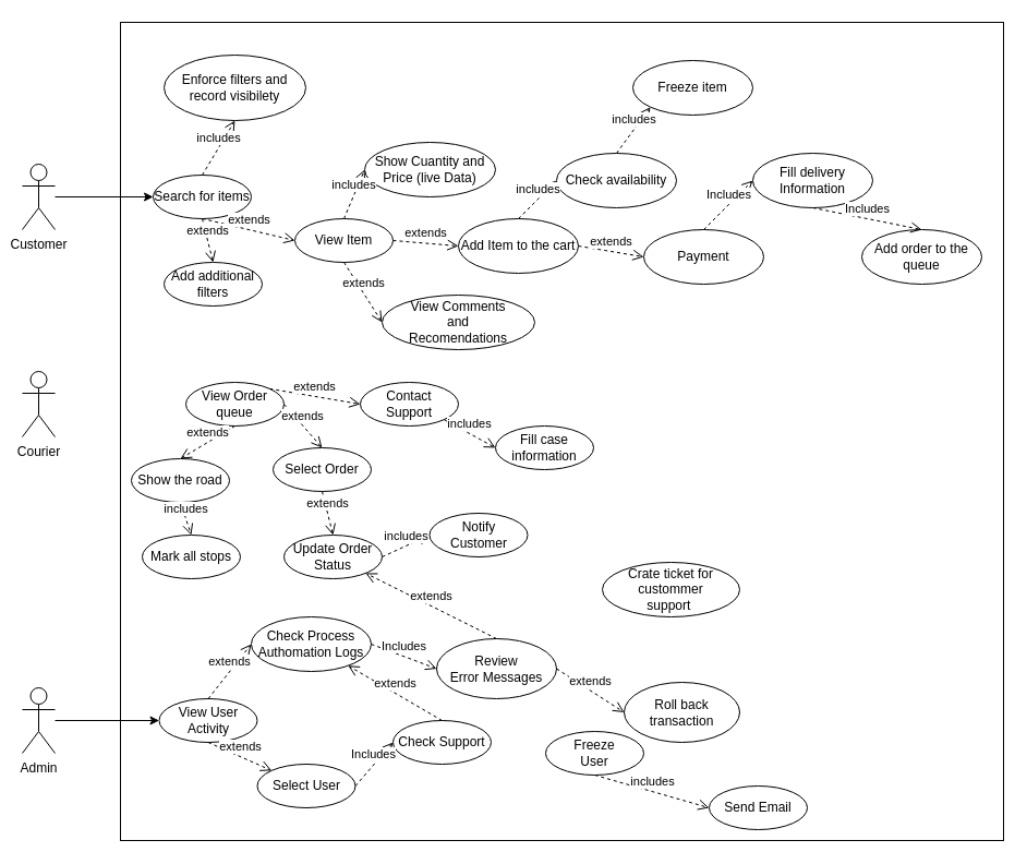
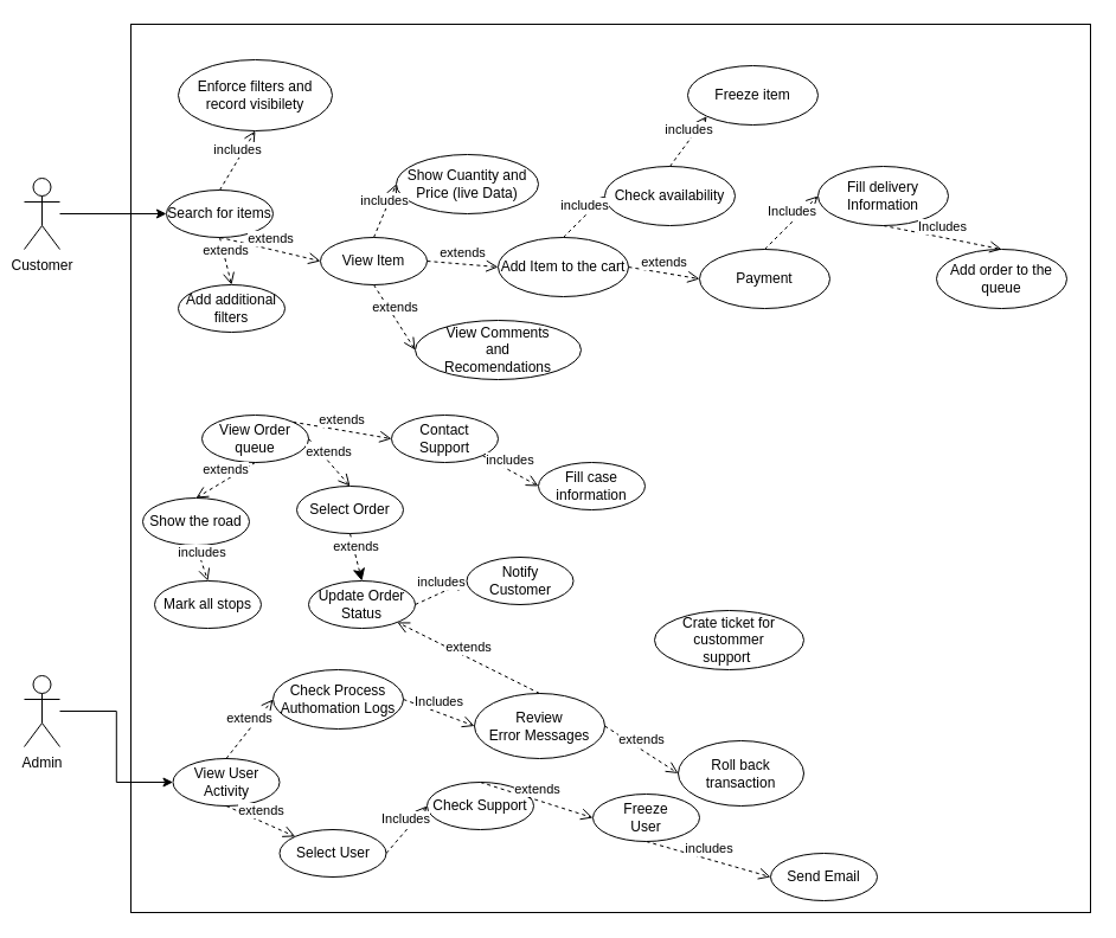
  <mxCell id="0" />
  <mxCell id="1" parent="0" />
  <mxCell id="2" value="" style="rounded=0;whiteSpace=wrap;html=1;" vertex="1" parent="1"><mxGeometry x="110" y="20" width="810" height="750" as="geometry" /></mxCell>
  <mxCell id="3" style="edgeStyle=orthogonalEdgeStyle;rounded=0;orthogonalLoop=1;jettySize=auto;html=1;entryX=0;entryY=0.5;entryDx=0;entryDy=0;" edge="1" parent="1" source="4" target="6"><mxGeometry relative="1" as="geometry" /></mxCell>
  <mxCell id="4" value="Customer" style="shape=umlActor;verticalLabelPosition=bottom;verticalAlign=top;html=1;outlineConnect=0;" vertex="1" parent="1"><mxGeometry x="20" y="150" width="30" height="60" as="geometry" /></mxCell>
- <mxCell id="5" value="Courier" style="shape=umlActor;verticalLabelPosition=bottom;verticalAlign=top;html=1;outlineConnect=0;" vertex="1" parent="1"><mxGeometry x="20" y="340" width="30" height="60" as="geometry" /></mxCell>
  <mxCell id="6" value="Search for items" style="ellipse;whiteSpace=wrap;html=1;" vertex="1" parent="1"><mxGeometry x="140" y="160" width="90" height="40" as="geometry" /></mxCell>
  <mxCell id="7" value="View Item" style="ellipse;whiteSpace=wrap;html=1;" vertex="1" parent="1"><mxGeometry x="270" y="200" width="90" height="40" as="geometry" /></mxCell>
  <mxCell id="8" value="extends" style="html=1;verticalAlign=bottom;endArrow=open;dashed=1;endSize=8;curved=0;rounded=0;exitX=0.5;exitY=1;exitDx=0;exitDy=0;entryX=0;entryY=0.5;entryDx=0;entryDy=0;" edge="1" parent="1" source="6" target="7"><mxGeometry relative="1" as="geometry"><mxPoint x="250" y="260" as="sourcePoint" /><mxPoint x="170" y="260" as="targetPoint" /></mxGeometry></mxCell>
  <mxCell id="9" value="Enforce filters and record visibilety" style="ellipse;whiteSpace=wrap;html=1;" vertex="1" parent="1"><mxGeometry x="150" y="50" width="130" height="60" as="geometry" /></mxCell>
  <mxCell id="10" value="includes" style="html=1;verticalAlign=bottom;endArrow=open;dashed=1;endSize=8;curved=0;rounded=0;exitX=0.5;exitY=0;exitDx=0;exitDy=0;entryX=0.5;entryY=1;entryDx=0;entryDy=0;" edge="1" parent="1" source="6" target="9"><mxGeometry relative="1" as="geometry"><mxPoint x="195" y="210" as="sourcePoint" /><mxPoint x="260" y="250" as="targetPoint" /></mxGeometry></mxCell>
  <mxCell id="11" value="View Order queue" style="ellipse;whiteSpace=wrap;html=1;" vertex="1" parent="1"><mxGeometry x="170" y="350" width="90" height="40" as="geometry" /></mxCell>
  <mxCell id="12" value="Show the road" style="ellipse;whiteSpace=wrap;html=1;" vertex="1" parent="1"><mxGeometry x="120" y="420" width="90" height="40" as="geometry" /></mxCell>
  <mxCell id="13" value="extends" style="html=1;verticalAlign=bottom;endArrow=open;dashed=1;endSize=8;curved=0;rounded=0;exitX=0.5;exitY=1;exitDx=0;exitDy=0;entryX=0.5;entryY=0;entryDx=0;entryDy=0;" edge="1" parent="1" source="11" target="12"><mxGeometry x="-0.005" relative="1" as="geometry"><mxPoint x="280" y="465" as="sourcePoint" /><mxPoint x="200" y="465" as="targetPoint" /><mxPoint as="offset" /></mxGeometry></mxCell>
  <mxCell id="14" value="Mark all stops" style="ellipse;whiteSpace=wrap;html=1;" vertex="1" parent="1"><mxGeometry x="130" y="490" width="90" height="40" as="geometry" /></mxCell>
  <mxCell id="15" value="includes" style="html=1;verticalAlign=bottom;endArrow=open;dashed=1;endSize=8;curved=0;rounded=0;exitX=0.5;exitY=1;exitDx=0;exitDy=0;entryX=0.5;entryY=0;entryDx=0;entryDy=0;" edge="1" parent="1" source="12" target="14"><mxGeometry relative="1" as="geometry"><mxPoint x="225" y="400" as="sourcePoint" /><mxPoint x="250" y="445" as="targetPoint" /></mxGeometry></mxCell>
  <mxCell id="16" value="Add additional filters" style="ellipse;whiteSpace=wrap;html=1;" vertex="1" parent="1"><mxGeometry x="150" y="240" width="90" height="40" as="geometry" /></mxCell>
  <mxCell id="17" value="extends" style="html=1;verticalAlign=bottom;endArrow=open;dashed=1;endSize=8;curved=0;rounded=0;exitX=0.5;exitY=1;exitDx=0;exitDy=0;entryX=0.5;entryY=0;entryDx=0;entryDy=0;" edge="1" parent="1" target="16" source="6"><mxGeometry relative="1" as="geometry"><mxPoint x="175" y="190" as="sourcePoint" /><mxPoint x="80" y="300" as="targetPoint" /></mxGeometry></mxCell>
  <mxCell id="18" style="edgeStyle=orthogonalEdgeStyle;rounded=0;orthogonalLoop=1;jettySize=auto;html=1;entryX=0;entryY=0.5;entryDx=0;entryDy=0;" edge="1" parent="1" source="19" target="47"><mxGeometry relative="1" as="geometry" /></mxCell>
- <mxCell id="19" value="Admin" style="shape=umlActor;verticalLabelPosition=bottom;verticalAlign=top;html=1;outlineConnect=0;" vertex="1" parent="1"><mxGeometry x="20" y="630" width="30" height="60" as="geometry" /></mxCell>
+ <mxCell id="19" value="Admin" style="shape=umlActor;verticalLabelPosition=bottom;verticalAlign=top;html=1;outlineConnect=0;" vertex="1" parent="1"><mxGeometry x="20" y="570" width="30" height="60" as="geometry" /></mxCell>
  <mxCell id="20" value="Show Cuantity and Price (live Data)" style="ellipse;whiteSpace=wrap;html=1;" vertex="1" parent="1"><mxGeometry x="334" y="130" width="120" height="50" as="geometry" /></mxCell>
  <mxCell id="21" value="includes" style="html=1;verticalAlign=bottom;endArrow=open;dashed=1;endSize=8;curved=0;rounded=0;exitX=0.5;exitY=0;exitDx=0;exitDy=0;entryX=0;entryY=0.5;entryDx=0;entryDy=0;" edge="1" parent="1" source="7" target="20"><mxGeometry x="0.0" relative="1" as="geometry"><mxPoint x="195" y="210" as="sourcePoint" /><mxPoint x="270" y="240" as="targetPoint" /><mxPoint as="offset" /></mxGeometry></mxCell>
  <mxCell id="22" value="View Comments&lt;br&gt;and&lt;br&gt;Recomendations" style="ellipse;whiteSpace=wrap;html=1;" vertex="1" parent="1"><mxGeometry x="350" y="270" width="140" height="50" as="geometry" /></mxCell>
  <mxCell id="23" value="extends" style="html=1;verticalAlign=bottom;endArrow=open;dashed=1;endSize=8;curved=0;rounded=0;exitX=0.5;exitY=1;exitDx=0;exitDy=0;entryX=0;entryY=0.5;entryDx=0;entryDy=0;" edge="1" parent="1" source="7" target="22"><mxGeometry x="0.0" relative="1" as="geometry"><mxPoint x="325" y="210" as="sourcePoint" /><mxPoint x="360" y="185" as="targetPoint" /><mxPoint as="offset" /></mxGeometry></mxCell>
  <mxCell id="24" value="Add Item to the cart" style="ellipse;whiteSpace=wrap;html=1;" vertex="1" parent="1"><mxGeometry x="420" y="200" width="110" height="50" as="geometry" /></mxCell>
  <mxCell id="25" value="extends" style="html=1;verticalAlign=bottom;endArrow=open;dashed=1;endSize=8;curved=0;rounded=0;exitX=1;exitY=0.5;exitDx=0;exitDy=0;entryX=0;entryY=0.5;entryDx=0;entryDy=0;" edge="1" parent="1" source="7" target="24"><mxGeometry x="0.012" relative="1" as="geometry"><mxPoint x="325" y="250" as="sourcePoint" /><mxPoint x="360" y="305" as="targetPoint" /><mxPoint as="offset" /></mxGeometry></mxCell>
  <mxCell id="26" value="Check availability" style="ellipse;whiteSpace=wrap;html=1;" vertex="1" parent="1"><mxGeometry x="510" y="140" width="110" height="50" as="geometry" /></mxCell>
  <mxCell id="27" value="includes" style="html=1;verticalAlign=bottom;endArrow=open;dashed=1;endSize=8;curved=0;rounded=0;exitX=0.5;exitY=0;exitDx=0;exitDy=0;entryX=0;entryY=0.5;entryDx=0;entryDy=0;" edge="1" parent="1" source="24" target="26"><mxGeometry x="0.012" relative="1" as="geometry"><mxPoint x="370" y="230" as="sourcePoint" /><mxPoint x="430" y="235" as="targetPoint" /><mxPoint as="offset" /></mxGeometry></mxCell>
  <mxCell id="28" value="Freeze item" style="ellipse;whiteSpace=wrap;html=1;" vertex="1" parent="1"><mxGeometry x="580" y="55" width="110" height="50" as="geometry" /></mxCell>
  <mxCell id="29" value="includes" style="html=1;verticalAlign=bottom;endArrow=open;dashed=1;endSize=8;curved=0;rounded=0;exitX=0.5;exitY=0;exitDx=0;exitDy=0;entryX=0;entryY=1;entryDx=0;entryDy=0;" edge="1" parent="1" source="26" target="28"><mxGeometry x="0.012" relative="1" as="geometry"><mxPoint x="485" y="210" as="sourcePoint" /><mxPoint x="520" y="175" as="targetPoint" /><mxPoint as="offset" /></mxGeometry></mxCell>
  <mxCell id="30" value="Payment" style="ellipse;whiteSpace=wrap;html=1;" vertex="1" parent="1"><mxGeometry x="590" y="210" width="110" height="50" as="geometry" /></mxCell>
  <mxCell id="31" value="extends" style="html=1;verticalAlign=bottom;endArrow=open;dashed=1;endSize=8;curved=0;rounded=0;exitX=1;exitY=0.5;exitDx=0;exitDy=0;entryX=0;entryY=0.5;entryDx=0;entryDy=0;" edge="1" parent="1" source="24" target="30"><mxGeometry x="0.002" relative="1" as="geometry"><mxPoint x="485" y="210" as="sourcePoint" /><mxPoint x="520" y="175" as="targetPoint" /><mxPoint as="offset" /></mxGeometry></mxCell>
  <mxCell id="32" value="Fill delivery&lt;br&gt;Information" style="ellipse;whiteSpace=wrap;html=1;" vertex="1" parent="1"><mxGeometry x="690" y="140" width="110" height="50" as="geometry" /></mxCell>
  <mxCell id="33" value="Includes" style="html=1;verticalAlign=bottom;endArrow=open;dashed=1;endSize=8;curved=0;rounded=0;exitX=0.5;exitY=0;exitDx=0;exitDy=0;entryX=0;entryY=0.5;entryDx=0;entryDy=0;" edge="1" parent="1" source="30" target="32"><mxGeometry x="0.002" relative="1" as="geometry"><mxPoint x="540" y="235" as="sourcePoint" /><mxPoint x="600" y="245" as="targetPoint" /><mxPoint as="offset" /></mxGeometry></mxCell>
  <mxCell id="34" value="Add order to the queue" style="ellipse;whiteSpace=wrap;html=1;" vertex="1" parent="1"><mxGeometry x="790" y="210" width="110" height="50" as="geometry" /></mxCell>
  <mxCell id="35" value="Includes" style="html=1;verticalAlign=bottom;endArrow=open;dashed=1;endSize=8;curved=0;rounded=0;exitX=0.5;exitY=1;exitDx=0;exitDy=0;entryX=0.5;entryY=0;entryDx=0;entryDy=0;" edge="1" parent="1" source="32" target="34"><mxGeometry x="0.002" relative="1" as="geometry"><mxPoint x="655" y="220" as="sourcePoint" /><mxPoint x="700" y="175" as="targetPoint" /><mxPoint as="offset" /></mxGeometry></mxCell>
  <mxCell id="36" value="Select Order" style="ellipse;whiteSpace=wrap;html=1;" vertex="1" parent="1"><mxGeometry x="250" y="410" width="90" height="40" as="geometry" /></mxCell>
  <mxCell id="37" value="extends" style="html=1;verticalAlign=bottom;endArrow=open;dashed=1;endSize=8;curved=0;rounded=0;exitX=1;exitY=0.5;exitDx=0;exitDy=0;entryX=0.5;entryY=0;entryDx=0;entryDy=0;" edge="1" parent="1" target="36" source="11"><mxGeometry x="-0.007" relative="1" as="geometry"><mxPoint x="290" y="335" as="sourcePoint" /><mxPoint x="275" y="410" as="targetPoint" /><mxPoint as="offset" /></mxGeometry></mxCell>
  <mxCell id="38" value="Update Order Status" style="ellipse;whiteSpace=wrap;html=1;" vertex="1" parent="1"><mxGeometry x="260" y="490" width="90" height="40" as="geometry" /></mxCell>
- <mxCell id="39" value="extends" style="html=1;verticalAlign=bottom;endArrow=open;dashed=1;endSize=8;curved=0;rounded=0;exitX=0.5;exitY=1;exitDx=0;exitDy=0;entryX=0.5;entryY=0;entryDx=0;entryDy=0;" edge="1" parent="1" source="36" target="38"><mxGeometry x="-0.005" relative="1" as="geometry"><mxPoint x="270" y="380" as="sourcePoint" /><mxPoint x="325" y="390" as="targetPoint" /><mxPoint as="offset" /></mxGeometry></mxCell>
+ <mxCell id="39" value="extends" style="html=1;verticalAlign=bottom;endArrow=classic;dashed=1;endSize=8;curved=0;rounded=0;exitX=0.5;exitY=1;exitDx=0;exitDy=0;entryX=0.5;entryY=0;entryDx=0;entryDy=0;" edge="1" parent="1" source="36" target="38"><mxGeometry x="-0.005" relative="1" as="geometry"><mxPoint x="270" y="380" as="sourcePoint" /><mxPoint x="325" y="390" as="targetPoint" /><mxPoint as="offset" /></mxGeometry></mxCell>
  <mxCell id="40" value="Notify&lt;br&gt;Customer" style="ellipse;whiteSpace=wrap;html=1;" vertex="1" parent="1"><mxGeometry x="393.5" y="470" width="90" height="40" as="geometry" /></mxCell>
  <mxCell id="41" value="includes" style="html=1;verticalAlign=bottom;endArrow=open;dashed=1;endSize=8;curved=0;rounded=0;exitX=1;exitY=0.5;exitDx=0;exitDy=0;entryX=0;entryY=0.5;entryDx=0;entryDy=0;" edge="1" parent="1" source="38" target="40"><mxGeometry x="-0.005" relative="1" as="geometry"><mxPoint x="370" y="410" as="sourcePoint" /><mxPoint x="410" y="460" as="targetPoint" /><mxPoint as="offset" /></mxGeometry></mxCell>
  <mxCell id="42" value="Contact&lt;br&gt;Support" style="ellipse;whiteSpace=wrap;html=1;" vertex="1" parent="1"><mxGeometry x="330" y="350" width="90" height="40" as="geometry" /></mxCell>
  <mxCell id="43" value="extends" style="html=1;verticalAlign=bottom;endArrow=open;dashed=1;endSize=8;curved=0;rounded=0;exitX=1;exitY=0;exitDx=0;exitDy=0;entryX=0;entryY=0.5;entryDx=0;entryDy=0;" edge="1" parent="1" source="11" target="42"><mxGeometry x="-0.005" relative="1" as="geometry"><mxPoint x="270" y="380" as="sourcePoint" /><mxPoint x="305" y="420" as="targetPoint" /><mxPoint as="offset" /></mxGeometry></mxCell>
  <mxCell id="44" value="Fill case&lt;br&gt;information" style="ellipse;whiteSpace=wrap;html=1;" vertex="1" parent="1"><mxGeometry x="454" y="390" width="90" height="40" as="geometry" /></mxCell>
  <mxCell id="45" value="includes" style="html=1;verticalAlign=bottom;endArrow=open;dashed=1;endSize=8;curved=0;rounded=0;exitX=1;exitY=1;exitDx=0;exitDy=0;entryX=0;entryY=0.5;entryDx=0;entryDy=0;" edge="1" parent="1" source="42" target="44"><mxGeometry x="-0.005" relative="1" as="geometry"><mxPoint x="257" y="366" as="sourcePoint" /><mxPoint x="340" y="380" as="targetPoint" /><mxPoint as="offset" /></mxGeometry></mxCell>
  <mxCell id="46" value="Check Process&lt;br&gt;Authomation Logs" style="ellipse;whiteSpace=wrap;html=1;" vertex="1" parent="1"><mxGeometry x="230" y="565" width="110" height="50" as="geometry" /></mxCell>
  <mxCell id="47" value="View User&lt;div&gt;Activity&lt;/div&gt;" style="ellipse;whiteSpace=wrap;html=1;" vertex="1" parent="1"><mxGeometry x="145.5" y="640" width="90" height="40" as="geometry" /></mxCell>
  <mxCell id="48" value="Select User" style="ellipse;whiteSpace=wrap;html=1;" vertex="1" parent="1"><mxGeometry x="235.5" y="700" width="90" height="40" as="geometry" /></mxCell>
  <mxCell id="49" value="Review&lt;br&gt;Error Messages" style="ellipse;whiteSpace=wrap;html=1;" vertex="1" parent="1"><mxGeometry x="400" y="585" width="110" height="55" as="geometry" /></mxCell>
  <mxCell id="50" value="Check Support" style="ellipse;whiteSpace=wrap;html=1;" vertex="1" parent="1"><mxGeometry x="360" y="660" width="90" height="40" as="geometry" /></mxCell>
  <mxCell id="51" value="Freeze&lt;br&gt;User" style="ellipse;whiteSpace=wrap;html=1;" vertex="1" parent="1"><mxGeometry x="500" y="670" width="90" height="40" as="geometry" /></mxCell>
  <mxCell id="52" value="Crate ticket for custommer&lt;br&gt;support&amp;nbsp;" style="ellipse;whiteSpace=wrap;html=1;" vertex="1" parent="1"><mxGeometry x="552" y="515" width="126" height="50" as="geometry" /></mxCell>
  <mxCell id="53" value="Roll back transaction" style="ellipse;whiteSpace=wrap;html=1;" vertex="1" parent="1"><mxGeometry x="572" y="625" width="106" height="55" as="geometry" /></mxCell>
  <mxCell id="54" value="Send Email" style="ellipse;whiteSpace=wrap;html=1;" vertex="1" parent="1"><mxGeometry x="650" y="720" width="90" height="40" as="geometry" /></mxCell>
  <mxCell id="55" value="extends" style="html=1;verticalAlign=bottom;endArrow=open;dashed=1;endSize=8;curved=0;rounded=0;exitX=0.5;exitY=1;exitDx=0;exitDy=0;entryX=0;entryY=0;entryDx=0;entryDy=0;" edge="1" parent="1" source="47" target="48"><mxGeometry relative="1" as="geometry"><mxPoint x="175" y="470" as="sourcePoint" /><mxPoint x="185" y="500" as="targetPoint" /></mxGeometry></mxCell>
  <mxCell id="56" value="Includes" style="html=1;verticalAlign=bottom;endArrow=open;dashed=1;endSize=8;curved=0;rounded=0;exitX=1;exitY=0.5;exitDx=0;exitDy=0;entryX=0;entryY=0.5;entryDx=0;entryDy=0;" edge="1" parent="1" source="48" target="50"><mxGeometry relative="1" as="geometry"><mxPoint x="201" y="690" as="sourcePoint" /><mxPoint x="251" y="730" as="targetPoint" /></mxGeometry></mxCell>
- <mxCell id="57" value="extends" style="html=1;verticalAlign=bottom;endArrow=open;dashed=1;endSize=8;curved=0;rounded=0;exitX=0.5;exitY=0;exitDx=0;exitDy=0;" edge="1" parent="1" source="50" target="46"><mxGeometry relative="1" as="geometry"><mxPoint x="211" y="700" as="sourcePoint" /><mxPoint x="261" y="740" as="targetPoint" /></mxGeometry></mxCell>
+ <mxCell id="57" value="extends" style="html=1;verticalAlign=bottom;endArrow=open;dashed=1;endSize=8;curved=0;rounded=0;exitX=0.5;exitY=0;exitDx=0;exitDy=0;entryX=0;entryY=0.5;entryDx=0;entryDy=0;" edge="1" parent="1" source="50" target="51"><mxGeometry relative="1" as="geometry"><mxPoint x="211" y="700" as="sourcePoint" /><mxPoint x="261" y="740" as="targetPoint" /></mxGeometry></mxCell>
  <mxCell id="58" value="includes" style="html=1;verticalAlign=bottom;endArrow=open;dashed=1;endSize=8;curved=0;rounded=0;exitX=0.5;exitY=1;exitDx=0;exitDy=0;entryX=0;entryY=0.5;entryDx=0;entryDy=0;" edge="1" parent="1" source="51" target="54"><mxGeometry relative="1" as="geometry"><mxPoint x="221" y="710" as="sourcePoint" /><mxPoint x="271" y="750" as="targetPoint" /></mxGeometry></mxCell>
  <mxCell id="59" value="extends" style="html=1;verticalAlign=bottom;endArrow=open;dashed=1;endSize=8;curved=0;rounded=0;exitX=0.5;exitY=0;exitDx=0;exitDy=0;entryX=0;entryY=0.5;entryDx=0;entryDy=0;" edge="1" parent="1" source="47" target="46"><mxGeometry relative="1" as="geometry"><mxPoint x="231" y="720" as="sourcePoint" /><mxPoint x="281" y="760" as="targetPoint" /></mxGeometry></mxCell>
  <mxCell id="60" value="Includes" style="html=1;verticalAlign=bottom;endArrow=open;dashed=1;endSize=8;curved=0;rounded=0;exitX=1;exitY=0.5;exitDx=0;exitDy=0;entryX=0;entryY=0.5;entryDx=0;entryDy=0;" edge="1" parent="1" source="46" target="49"><mxGeometry relative="1" as="geometry"><mxPoint x="241" y="730" as="sourcePoint" /><mxPoint x="291" y="770" as="targetPoint" /></mxGeometry></mxCell>
  <mxCell id="61" value="extends" style="html=1;verticalAlign=bottom;endArrow=open;dashed=1;endSize=8;curved=0;rounded=0;exitX=0.5;exitY=0;exitDx=0;exitDy=0;" edge="1" parent="1" source="49" target="38"><mxGeometry relative="1" as="geometry"><mxPoint x="251" y="740" as="sourcePoint" /><mxPoint x="301" y="780" as="targetPoint" /></mxGeometry></mxCell>
  <mxCell id="62" value="extends" style="html=1;verticalAlign=bottom;endArrow=open;dashed=1;endSize=8;curved=0;rounded=0;exitX=1;exitY=0.5;exitDx=0;exitDy=0;entryX=0;entryY=0.5;entryDx=0;entryDy=0;" edge="1" parent="1" source="49" target="53"><mxGeometry relative="1" as="geometry"><mxPoint x="261" y="750" as="sourcePoint" /><mxPoint x="311" y="790" as="targetPoint" /></mxGeometry></mxCell>
